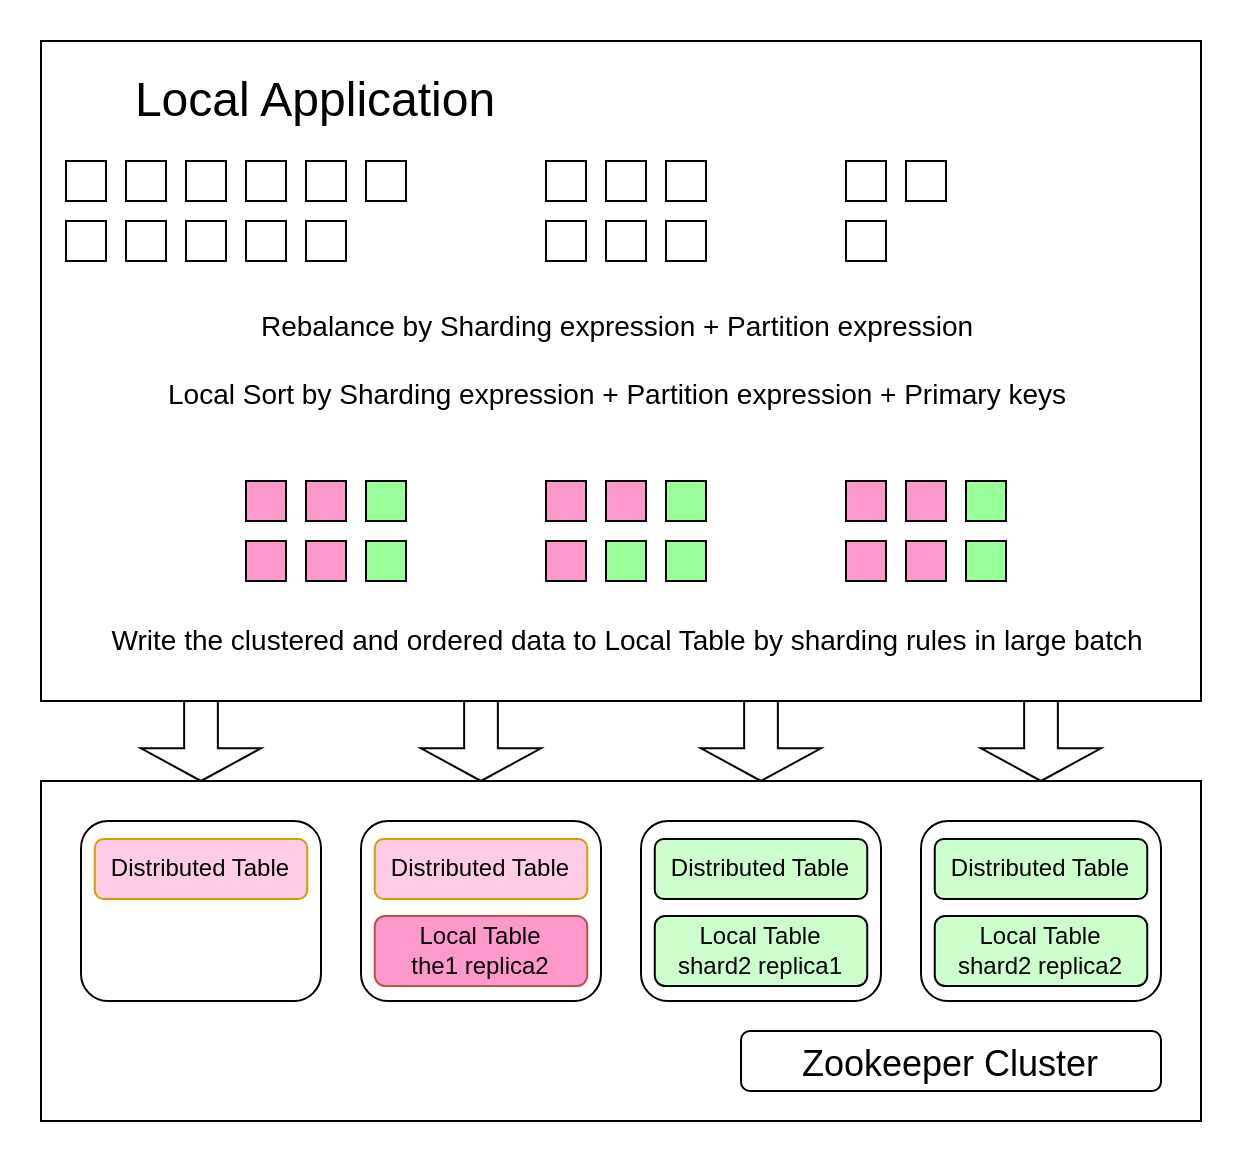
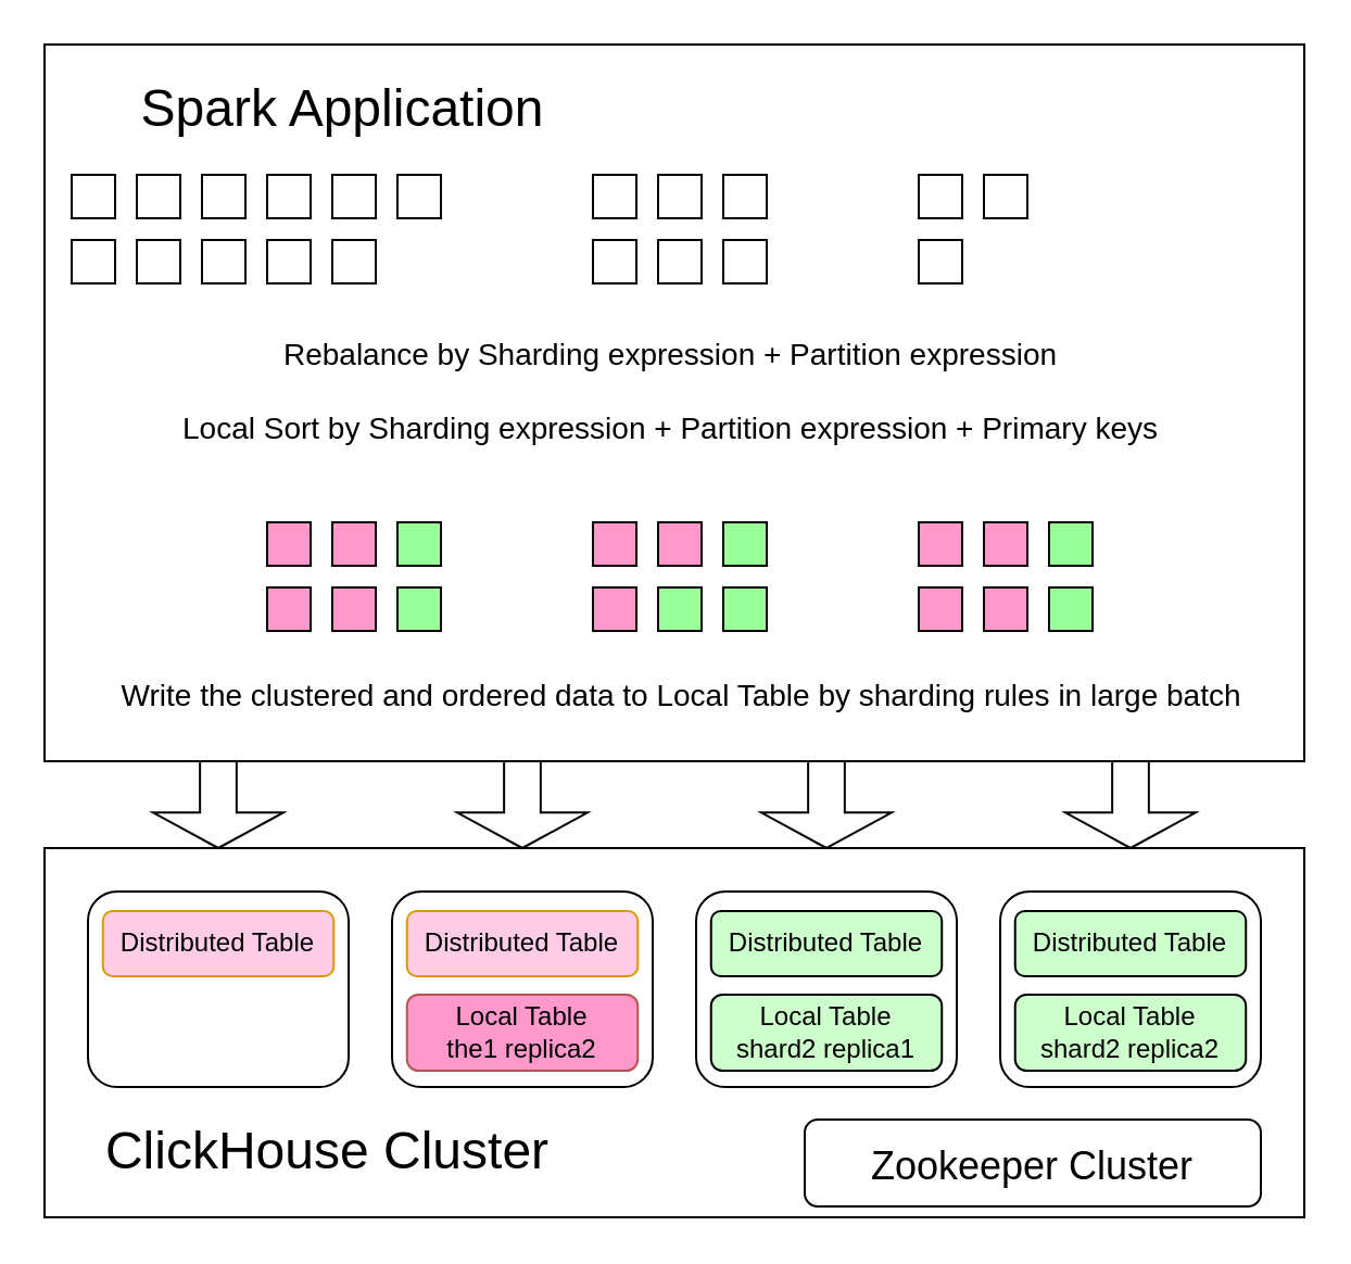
  <mxCell id="0" />
  <mxCell id="1" parent="0" />
  <mxCell id="2" value="" style="rounded=0;whiteSpace=wrap;html=1;fillColor=none;" parent="1" vertex="1"><mxGeometry x="20" y="390" width="580" height="170" as="geometry" /></mxCell>
  <mxCell id="3" value="" style="rounded=0;whiteSpace=wrap;html=1;fillColor=none;" parent="1" vertex="1"><mxGeometry x="20" y="20" width="580" height="330" as="geometry" /></mxCell>
  <mxCell id="4" value="" style="rounded=0;whiteSpace=wrap;html=1;" parent="1" vertex="1"><mxGeometry x="62.5" y="80" width="20" height="20" as="geometry" /></mxCell>
  <mxCell id="5" value="" style="rounded=0;whiteSpace=wrap;html=1;" parent="1" vertex="1"><mxGeometry x="92.5" y="80" width="20" height="20" as="geometry" /></mxCell>
  <mxCell id="6" value="" style="rounded=0;whiteSpace=wrap;html=1;" parent="1" vertex="1"><mxGeometry x="122.5" y="80" width="20" height="20" as="geometry" /></mxCell>
  <mxCell id="7" value="" style="rounded=0;whiteSpace=wrap;html=1;" parent="1" vertex="1"><mxGeometry x="152.5" y="80" width="20" height="20" as="geometry" /></mxCell>
  <mxCell id="8" value="" style="rounded=0;whiteSpace=wrap;html=1;" parent="1" vertex="1"><mxGeometry x="272.5" y="80" width="20" height="20" as="geometry" /></mxCell>
  <mxCell id="9" value="" style="rounded=0;whiteSpace=wrap;html=1;" parent="1" vertex="1"><mxGeometry x="62.5" y="110" width="20" height="20" as="geometry" /></mxCell>
  <mxCell id="10" value="" style="rounded=0;whiteSpace=wrap;html=1;" parent="1" vertex="1"><mxGeometry x="92.5" y="110" width="20" height="20" as="geometry" /></mxCell>
  <mxCell id="11" value="" style="rounded=0;whiteSpace=wrap;html=1;" parent="1" vertex="1"><mxGeometry x="122.5" y="110" width="20" height="20" as="geometry" /></mxCell>
  <mxCell id="12" value="" style="rounded=0;whiteSpace=wrap;html=1;" parent="1" vertex="1"><mxGeometry x="152.5" y="110" width="20" height="20" as="geometry" /></mxCell>
  <mxCell id="13" value="" style="rounded=0;whiteSpace=wrap;html=1;" parent="1" vertex="1"><mxGeometry x="272.5" y="110" width="20" height="20" as="geometry" /></mxCell>
  <mxCell id="14" value="" style="rounded=0;whiteSpace=wrap;html=1;" parent="1" vertex="1"><mxGeometry x="302.5" y="80" width="20" height="20" as="geometry" /></mxCell>
  <mxCell id="15" value="" style="rounded=0;whiteSpace=wrap;html=1;" parent="1" vertex="1"><mxGeometry x="332.5" y="80" width="20" height="20" as="geometry" /></mxCell>
  <mxCell id="16" value="" style="rounded=0;whiteSpace=wrap;html=1;" parent="1" vertex="1"><mxGeometry x="302.5" y="110" width="20" height="20" as="geometry" /></mxCell>
  <mxCell id="17" value="" style="rounded=0;whiteSpace=wrap;html=1;" parent="1" vertex="1"><mxGeometry x="332.5" y="110" width="20" height="20" as="geometry" /></mxCell>
  <mxCell id="18" value="" style="rounded=0;whiteSpace=wrap;html=1;" parent="1" vertex="1"><mxGeometry x="422.5" y="80" width="20" height="20" as="geometry" /></mxCell>
  <mxCell id="19" value="" style="rounded=0;whiteSpace=wrap;html=1;" parent="1" vertex="1"><mxGeometry x="452.5" y="80" width="20" height="20" as="geometry" /></mxCell>
  <mxCell id="20" value="" style="rounded=0;whiteSpace=wrap;html=1;" parent="1" vertex="1"><mxGeometry x="32.5" y="110" width="20" height="20" as="geometry" /></mxCell>
  <mxCell id="21" value="" style="rounded=0;whiteSpace=wrap;html=1;" parent="1" vertex="1"><mxGeometry x="32.5" y="80" width="20" height="20" as="geometry" /></mxCell>
  <mxCell id="22" value="" style="rounded=0;whiteSpace=wrap;html=1;" parent="1" vertex="1"><mxGeometry x="422.5" y="110" width="20" height="20" as="geometry" /></mxCell>
  <mxCell id="23" value="" style="rounded=0;whiteSpace=wrap;html=1;" parent="1" vertex="1"><mxGeometry x="182.5" y="80" width="20" height="20" as="geometry" /></mxCell>
  <mxCell id="24" value="" style="rounded=0;whiteSpace=wrap;html=1;fillColor=#FF99CC;strokeColor=#000000;" parent="1" vertex="1"><mxGeometry x="122.5" y="240" width="20" height="20" as="geometry" /></mxCell>
  <mxCell id="25" value="" style="rounded=0;whiteSpace=wrap;html=1;fillColor=#FF99CC;strokeColor=#000000;" parent="1" vertex="1"><mxGeometry x="152.5" y="240" width="20" height="20" as="geometry" /></mxCell>
  <mxCell id="26" value="" style="rounded=0;whiteSpace=wrap;html=1;fillColor=#99FF99;strokeColor=#000000;" parent="1" vertex="1"><mxGeometry x="182.5" y="240" width="20" height="20" as="geometry" /></mxCell>
  <mxCell id="27" value="" style="rounded=0;whiteSpace=wrap;html=1;fillColor=#FF99CC;strokeColor=#000000;" parent="1" vertex="1"><mxGeometry x="122.5" y="270" width="20" height="20" as="geometry" /></mxCell>
  <mxCell id="28" value="" style="rounded=0;whiteSpace=wrap;html=1;fillColor=#FF99CC;strokeColor=#000000;" parent="1" vertex="1"><mxGeometry x="152.5" y="270" width="20" height="20" as="geometry" /></mxCell>
  <mxCell id="29" value="" style="rounded=0;whiteSpace=wrap;html=1;fillColor=#99FF99;strokeColor=#000000;" parent="1" vertex="1"><mxGeometry x="182.5" y="270" width="20" height="20" as="geometry" /></mxCell>
  <mxCell id="30" value="" style="rounded=0;whiteSpace=wrap;html=1;fillColor=#FF99CC;" parent="1" vertex="1"><mxGeometry x="272.5" y="240" width="20" height="20" as="geometry" /></mxCell>
  <mxCell id="31" value="" style="rounded=0;whiteSpace=wrap;html=1;fillColor=#FF99CC;" parent="1" vertex="1"><mxGeometry x="272.5" y="270" width="20" height="20" as="geometry" /></mxCell>
  <mxCell id="32" value="" style="rounded=0;whiteSpace=wrap;html=1;fillColor=#FF99CC;" parent="1" vertex="1"><mxGeometry x="302.5" y="240" width="20" height="20" as="geometry" /></mxCell>
  <mxCell id="33" value="" style="rounded=0;whiteSpace=wrap;html=1;fillColor=#99FF99;" parent="1" vertex="1"><mxGeometry x="332.5" y="240" width="20" height="20" as="geometry" /></mxCell>
  <mxCell id="34" value="" style="rounded=0;whiteSpace=wrap;html=1;fillColor=#99FF99;" parent="1" vertex="1"><mxGeometry x="302.5" y="270" width="20" height="20" as="geometry" /></mxCell>
  <mxCell id="35" value="" style="rounded=0;whiteSpace=wrap;html=1;fillColor=#99FF99;" parent="1" vertex="1"><mxGeometry x="332.5" y="270" width="20" height="20" as="geometry" /></mxCell>
  <mxCell id="36" value="" style="rounded=0;whiteSpace=wrap;html=1;fillColor=#FF99CC;" parent="1" vertex="1"><mxGeometry x="422.5" y="240" width="20" height="20" as="geometry" /></mxCell>
  <mxCell id="37" value="" style="rounded=0;whiteSpace=wrap;html=1;fillColor=#FF99CC;" parent="1" vertex="1"><mxGeometry x="452.5" y="240" width="20" height="20" as="geometry" /></mxCell>
  <mxCell id="38" value="" style="rounded=0;whiteSpace=wrap;html=1;fillColor=#99FF99;" parent="1" vertex="1"><mxGeometry x="482.5" y="240" width="20" height="20" as="geometry" /></mxCell>
  <mxCell id="39" value="" style="rounded=0;whiteSpace=wrap;html=1;fillColor=#FF99CC;" parent="1" vertex="1"><mxGeometry x="422.5" y="270" width="20" height="20" as="geometry" /></mxCell>
  <mxCell id="40" value="" style="rounded=0;whiteSpace=wrap;html=1;fillColor=#FF99CC;" parent="1" vertex="1"><mxGeometry x="452.5" y="270" width="20" height="20" as="geometry" /></mxCell>
  <mxCell id="41" value="" style="rounded=0;whiteSpace=wrap;html=1;fillColor=#99FF99;" parent="1" vertex="1"><mxGeometry x="482.5" y="270" width="20" height="20" as="geometry" /></mxCell>
  <mxCell id="42" value="" style="rounded=1;whiteSpace=wrap;html=1;" parent="1" vertex="1"><mxGeometry x="40" y="410" width="120" height="90" as="geometry" /></mxCell>
  <mxCell id="43" value="" style="rounded=1;whiteSpace=wrap;html=1;" parent="1" vertex="1"><mxGeometry x="180" y="410" width="120" height="90" as="geometry" /></mxCell>
  <mxCell id="44" value="" style="rounded=1;whiteSpace=wrap;html=1;" parent="1" vertex="1"><mxGeometry x="320" y="410" width="120" height="90" as="geometry" /></mxCell>
  <mxCell id="45" value="" style="rounded=1;whiteSpace=wrap;html=1;" parent="1" vertex="1"><mxGeometry x="460" y="410" width="120" height="90" as="geometry" /></mxCell>
- <mxCell id="47" value="&lt;font style=&quot;font-size: 18px;&quot;&gt;Zookeeper Cluster&lt;/font&gt;" style="rounded=1;whiteSpace=wrap;html=1;fontSize=24;fillColor=none;" parent="1" vertex="1"><mxGeometry x="370" y="515" width="210" height="30" as="geometry" /></mxCell>
+ <mxCell id="46" value="&lt;font style=&quot;font-size: 24px;&quot;&gt;ClickHouse Cluster&lt;/font&gt;" style="text;html=1;resizable=0;autosize=1;align=center;verticalAlign=middle;points=[];fillColor=none;strokeColor=none;rounded=0;" parent="1" vertex="1"><mxGeometry x="40" y="520" width="220" height="20" as="geometry" /></mxCell>
+ <mxCell id="47" value="&lt;font style=&quot;font-size: 18px;&quot;&gt;Zookeeper Cluster&lt;/font&gt;" style="rounded=1;whiteSpace=wrap;html=1;fontSize=24;fillColor=none;" parent="1" vertex="1"><mxGeometry x="370" y="515" width="210" height="40" as="geometry" /></mxCell>
  <mxCell id="48" value="Distributed Table" style="rounded=1;whiteSpace=wrap;html=1;fillColor=#CCFFCC;" parent="1" vertex="1"><mxGeometry x="466.87" y="419" width="106.25" height="30" as="geometry" /></mxCell>
  <mxCell id="49" value="Distributed Table" style="rounded=1;whiteSpace=wrap;html=1;fillColor=#CCFFCC;" parent="1" vertex="1"><mxGeometry x="326.88" y="419" width="106.25" height="30" as="geometry" /></mxCell>
  <mxCell id="50" value="Distributed Table" style="rounded=1;whiteSpace=wrap;html=1;fillColor=#FFCCE6;strokeColor=#d79b00;" parent="1" vertex="1"><mxGeometry x="186.88" y="419" width="106.25" height="30" as="geometry" /></mxCell>
  <mxCell id="51" value="Distributed Table" style="rounded=1;whiteSpace=wrap;html=1;fillColor=#FFCCE6;strokeColor=#d79b00;" parent="1" vertex="1"><mxGeometry x="46.88" y="419" width="106.25" height="30" as="geometry" /></mxCell>
  <mxCell id="52" value="Local Table&lt;br&gt;the1 replica2" style="rounded=1;whiteSpace=wrap;html=1;fillColor=#FF99CC;strokeColor=#b85450;" parent="1" vertex="1"><mxGeometry x="186.88" y="457.5" width="106.25" height="35" as="geometry" /></mxCell>
  <mxCell id="53" value="Local Table&lt;br&gt;shard2 replica1" style="rounded=1;whiteSpace=wrap;html=1;fillColor=#ccffcc;" parent="1" vertex="1"><mxGeometry x="326.88" y="457.5" width="106.25" height="35" as="geometry" /></mxCell>
  <mxCell id="54" value="Local Table&lt;br&gt;shard2 replica2" style="rounded=1;whiteSpace=wrap;html=1;fillColor=#ccffcc;" parent="1" vertex="1"><mxGeometry x="466.87" y="457.5" width="106.25" height="35" as="geometry" /></mxCell>
  <mxCell id="55" value="&lt;font style=&quot;&quot;&gt;&lt;font style=&quot;font-size: 14px;&quot;&gt;Rebalance by Sharding expression + Partition expression&lt;br&gt;&lt;br&gt;Local Sort by Sharding expression + Partition expression +&amp;nbsp;Primary keys&lt;/font&gt;&lt;br&gt;&lt;/font&gt;" style="text;html=1;resizable=0;autosize=1;align=center;verticalAlign=middle;points=[];fillColor=none;strokeColor=none;rounded=0;" parent="1" vertex="1"><mxGeometry x="77.5" y="155" width="460" height="50" as="geometry" /></mxCell>
  <mxCell id="56" value="&lt;font style=&quot;&quot;&gt;&lt;span style=&quot;font-size: 14px;&quot;&gt;Write the clustered and ordered data to&lt;/span&gt;&lt;span style=&quot;font-size: 14px;&quot;&gt;&amp;nbsp;Local Table&amp;nbsp;&lt;/span&gt;&lt;span style=&quot;font-size: 14px;&quot;&gt;by sharding rules in large batch&lt;/span&gt;&lt;br&gt;&lt;/font&gt;" style="text;html=1;resizable=0;autosize=1;align=center;verticalAlign=middle;points=[];fillColor=none;strokeColor=none;rounded=0;" parent="1" vertex="1"><mxGeometry x="47.5" y="310" width="530" height="20" as="geometry" /></mxCell>
- <mxCell id="57" value="&lt;font style=&quot;font-size: 24px;&quot;&gt;Local Application&lt;/font&gt;" style="text;html=1;resizable=0;autosize=1;align=center;verticalAlign=middle;points=[];fillColor=none;strokeColor=none;rounded=0;" parent="1" vertex="1"><mxGeometry x="56.88" y="40" width="200" height="20" as="geometry" /></mxCell>
+ <mxCell id="57" value="&lt;font style=&quot;font-size: 24px;&quot;&gt;Spark Application&lt;/font&gt;" style="text;html=1;resizable=0;autosize=1;align=center;verticalAlign=middle;points=[];fillColor=none;strokeColor=none;rounded=0;" parent="1" vertex="1"><mxGeometry x="56.88" y="40" width="200" height="20" as="geometry" /></mxCell>
  <mxCell id="58" value="" style="shape=singleArrow;direction=south;whiteSpace=wrap;html=1;fontSize=14;arrowWidth=0.281;arrowSize=0.409;" parent="1" vertex="1"><mxGeometry x="70" y="350" width="60" height="40" as="geometry" /></mxCell>
  <mxCell id="59" value="" style="shape=singleArrow;direction=south;whiteSpace=wrap;html=1;fontSize=14;arrowWidth=0.281;arrowSize=0.409;" parent="1" vertex="1"><mxGeometry x="210" y="350" width="60" height="40" as="geometry" /></mxCell>
  <mxCell id="60" value="" style="shape=singleArrow;direction=south;whiteSpace=wrap;html=1;fontSize=14;arrowWidth=0.281;arrowSize=0.409;" parent="1" vertex="1"><mxGeometry x="350" y="350" width="60" height="40" as="geometry" /></mxCell>
  <mxCell id="61" value="" style="shape=singleArrow;direction=south;whiteSpace=wrap;html=1;fontSize=14;arrowWidth=0.281;arrowSize=0.409;" parent="1" vertex="1"><mxGeometry x="490" y="350" width="60" height="40" as="geometry" /></mxCell>
